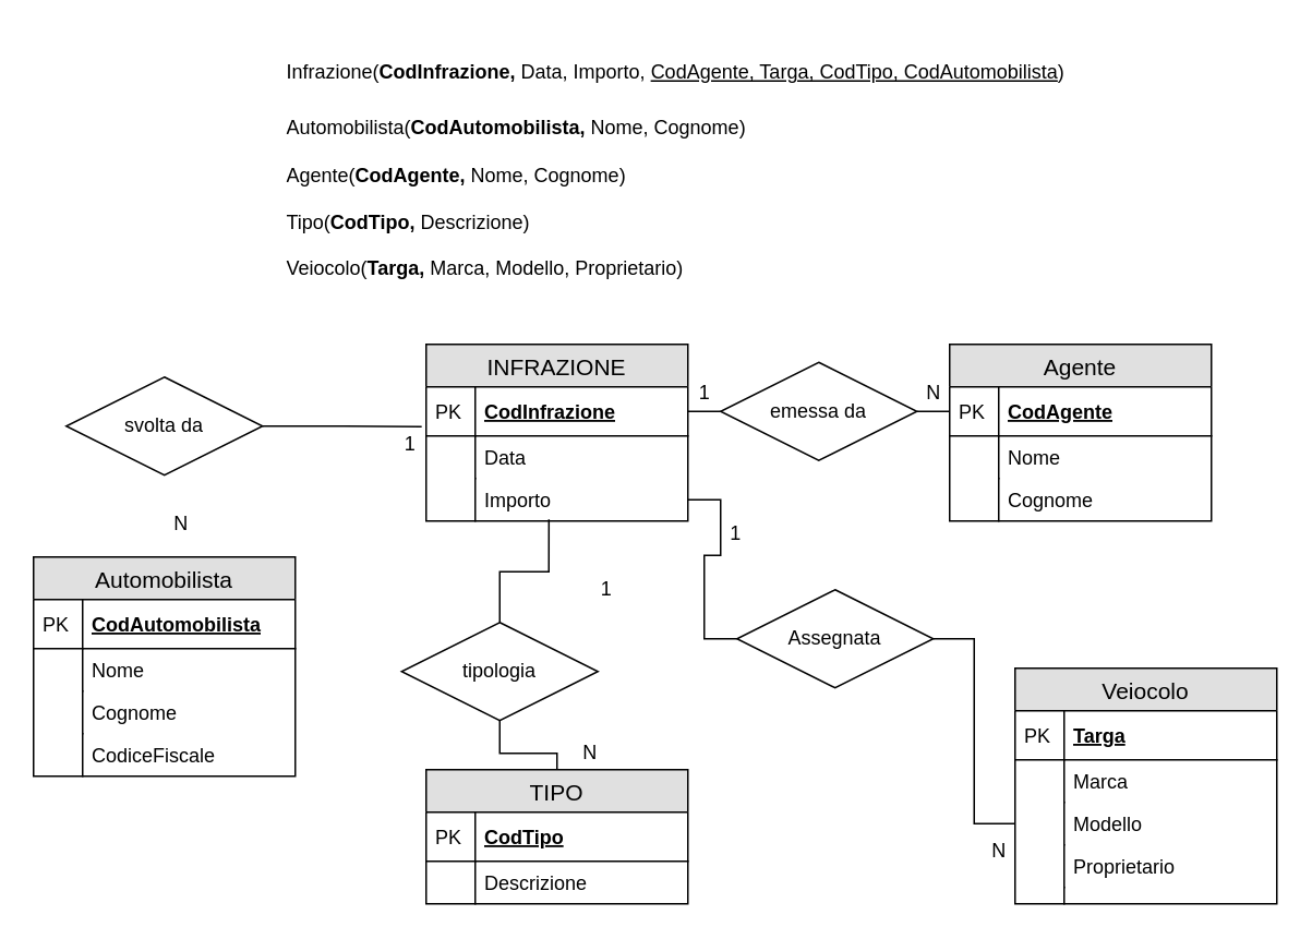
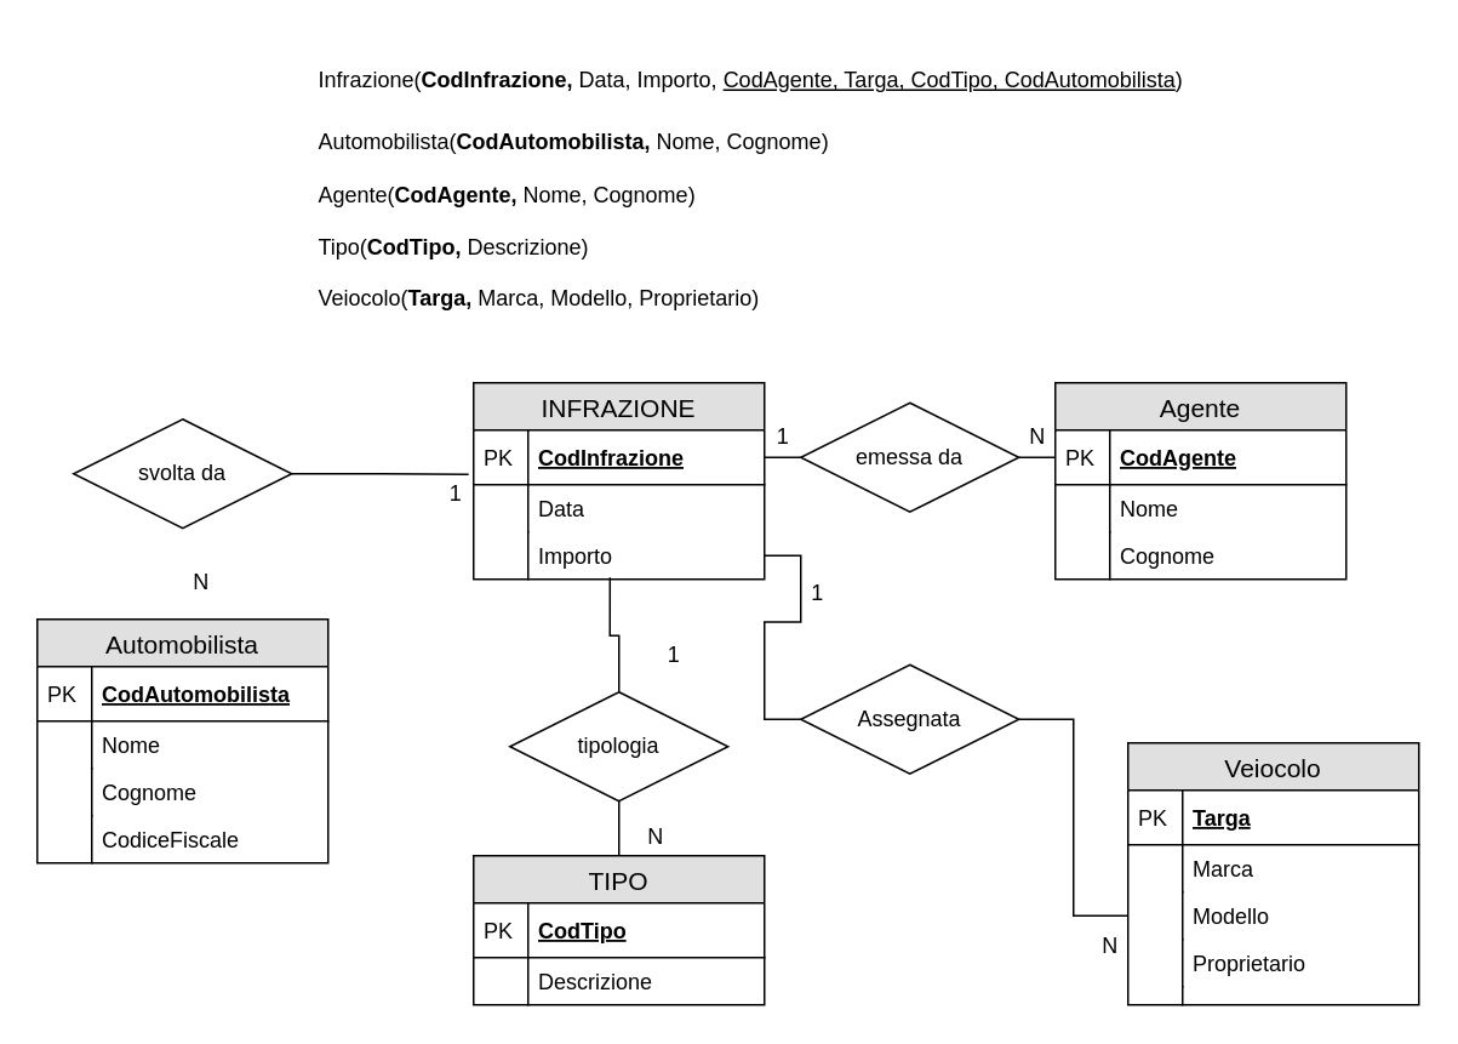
  <mxCell id="0" />
  <mxCell id="1" parent="0" />
  <mxCell id="2" value="INFRAZIONE" style="swimlane;fontStyle=0;childLayout=stackLayout;horizontal=1;startSize=26;fillColor=#e0e0e0;horizontalStack=0;resizeParent=1;resizeParentMax=0;resizeLast=0;collapsible=1;marginBottom=0;swimlaneFillColor=#ffffff;align=center;fontSize=14;" vertex="1" parent="1"><mxGeometry x="260" y="210" width="160" height="108" as="geometry" /></mxCell>
  <mxCell id="3" value="CodInfrazione" style="shape=partialRectangle;top=0;left=0;right=0;bottom=1;align=left;verticalAlign=middle;fillColor=none;spacingLeft=34;spacingRight=4;overflow=hidden;rotatable=0;points=[[0,0.5],[1,0.5]];portConstraint=eastwest;dropTarget=0;fontStyle=5;fontSize=12;" vertex="1" parent="2"><mxGeometry y="26" width="160" height="30" as="geometry" /></mxCell>
  <mxCell id="4" value="PK" style="shape=partialRectangle;top=0;left=0;bottom=0;fillColor=none;align=left;verticalAlign=middle;spacingLeft=4;spacingRight=4;overflow=hidden;rotatable=0;points=[];portConstraint=eastwest;part=1;fontSize=12;" vertex="1" connectable="0" parent="3"><mxGeometry width="30" height="30" as="geometry" /></mxCell>
  <mxCell id="5" value="Data" style="shape=partialRectangle;top=0;left=0;right=0;bottom=0;align=left;verticalAlign=top;fillColor=none;spacingLeft=34;spacingRight=4;overflow=hidden;rotatable=0;points=[[0,0.5],[1,0.5]];portConstraint=eastwest;dropTarget=0;fontSize=12;" vertex="1" parent="2"><mxGeometry y="56" width="160" height="26" as="geometry" /></mxCell>
  <mxCell id="6" value="" style="shape=partialRectangle;top=0;left=0;bottom=0;fillColor=none;align=left;verticalAlign=top;spacingLeft=4;spacingRight=4;overflow=hidden;rotatable=0;points=[];portConstraint=eastwest;part=1;fontSize=12;" vertex="1" connectable="0" parent="5"><mxGeometry width="30" height="26" as="geometry" /></mxCell>
  <mxCell id="7" value="Importo" style="shape=partialRectangle;top=0;left=0;right=0;bottom=0;align=left;verticalAlign=top;fillColor=none;spacingLeft=34;spacingRight=4;overflow=hidden;rotatable=0;points=[[0,0.5],[1,0.5]];portConstraint=eastwest;dropTarget=0;fontSize=12;" vertex="1" parent="2"><mxGeometry y="82" width="160" height="26" as="geometry" /></mxCell>
  <mxCell id="8" value="" style="shape=partialRectangle;top=0;left=0;bottom=0;fillColor=none;align=left;verticalAlign=top;spacingLeft=4;spacingRight=4;overflow=hidden;rotatable=0;points=[];portConstraint=eastwest;part=1;fontSize=12;" vertex="1" connectable="0" parent="7"><mxGeometry width="30" height="26" as="geometry" /></mxCell>
  <mxCell id="9" value="TIPO" style="swimlane;fontStyle=0;childLayout=stackLayout;horizontal=1;startSize=26;fillColor=#e0e0e0;horizontalStack=0;resizeParent=1;resizeParentMax=0;resizeLast=0;collapsible=1;marginBottom=0;swimlaneFillColor=#ffffff;align=center;fontSize=14;" vertex="1" parent="1"><mxGeometry x="260" y="470" width="160" height="82" as="geometry" /></mxCell>
  <mxCell id="10" value="CodTipo" style="shape=partialRectangle;top=0;left=0;right=0;bottom=1;align=left;verticalAlign=middle;fillColor=none;spacingLeft=34;spacingRight=4;overflow=hidden;rotatable=0;points=[[0,0.5],[1,0.5]];portConstraint=eastwest;dropTarget=0;fontStyle=5;fontSize=12;" vertex="1" parent="9"><mxGeometry y="26" width="160" height="30" as="geometry" /></mxCell>
  <mxCell id="11" value="PK" style="shape=partialRectangle;top=0;left=0;bottom=0;fillColor=none;align=left;verticalAlign=middle;spacingLeft=4;spacingRight=4;overflow=hidden;rotatable=0;points=[];portConstraint=eastwest;part=1;fontSize=12;" vertex="1" connectable="0" parent="10"><mxGeometry width="30" height="30" as="geometry" /></mxCell>
  <mxCell id="12" value="Descrizione" style="shape=partialRectangle;top=0;left=0;right=0;bottom=0;align=left;verticalAlign=top;fillColor=none;spacingLeft=34;spacingRight=4;overflow=hidden;rotatable=0;points=[[0,0.5],[1,0.5]];portConstraint=eastwest;dropTarget=0;fontSize=12;" vertex="1" parent="9"><mxGeometry y="56" width="160" height="26" as="geometry" /></mxCell>
  <mxCell id="13" value="" style="shape=partialRectangle;top=0;left=0;bottom=0;fillColor=none;align=left;verticalAlign=top;spacingLeft=4;spacingRight=4;overflow=hidden;rotatable=0;points=[];portConstraint=eastwest;part=1;fontSize=12;" vertex="1" connectable="0" parent="12"><mxGeometry width="30" height="26" as="geometry" /></mxCell>
  <mxCell id="14" style="edgeStyle=orthogonalEdgeStyle;rounded=0;orthogonalLoop=1;jettySize=auto;html=1;exitX=0.5;exitY=1;exitDx=0;exitDy=0;endArrow=none;endFill=0;" edge="1" parent="1" source="16" target="9"><mxGeometry relative="1" as="geometry" /></mxCell>
  <mxCell id="15" style="edgeStyle=orthogonalEdgeStyle;rounded=0;orthogonalLoop=1;jettySize=auto;html=1;exitX=0.5;exitY=0;exitDx=0;exitDy=0;entryX=0.469;entryY=0.962;entryDx=0;entryDy=0;entryPerimeter=0;endArrow=none;endFill=0;" edge="1" parent="1" source="16" target="7"><mxGeometry relative="1" as="geometry"><mxPoint x="340.96" y="346.99" as="targetPoint" /></mxGeometry></mxCell>
- <mxCell id="16" value="tipologia" style="shape=rhombus;perimeter=rhombusPerimeter;whiteSpace=wrap;html=1;align=center;" vertex="1" parent="1"><mxGeometry x="245" y="380" width="120" height="60" as="geometry" /></mxCell>
+ <mxCell id="16" value="tipologia" style="shape=rhombus;perimeter=rhombusPerimeter;whiteSpace=wrap;html=1;align=center;" vertex="1" parent="1"><mxGeometry x="280" y="380" width="120" height="60" as="geometry" /></mxCell>
  <mxCell id="17" value="1" style="text;html=1;align=center;verticalAlign=middle;resizable=0;points=[];autosize=1;" vertex="1" parent="1"><mxGeometry x="360" y="350" width="20" height="20" as="geometry" /></mxCell>
  <mxCell id="18" value="N" style="text;html=1;align=center;verticalAlign=middle;resizable=0;points=[];autosize=1;" vertex="1" parent="1"><mxGeometry x="350" y="450" width="20" height="20" as="geometry" /></mxCell>
  <mxCell id="19" value="Agente" style="swimlane;fontStyle=0;childLayout=stackLayout;horizontal=1;startSize=26;fillColor=#e0e0e0;horizontalStack=0;resizeParent=1;resizeParentMax=0;resizeLast=0;collapsible=1;marginBottom=0;swimlaneFillColor=#ffffff;align=center;fontSize=14;" vertex="1" parent="1"><mxGeometry x="580" y="210" width="160" height="108" as="geometry" /></mxCell>
  <mxCell id="20" value="CodAgente" style="shape=partialRectangle;top=0;left=0;right=0;bottom=1;align=left;verticalAlign=middle;fillColor=none;spacingLeft=34;spacingRight=4;overflow=hidden;rotatable=0;points=[[0,0.5],[1,0.5]];portConstraint=eastwest;dropTarget=0;fontStyle=5;fontSize=12;" vertex="1" parent="19"><mxGeometry y="26" width="160" height="30" as="geometry" /></mxCell>
  <mxCell id="21" value="PK" style="shape=partialRectangle;top=0;left=0;bottom=0;fillColor=none;align=left;verticalAlign=middle;spacingLeft=4;spacingRight=4;overflow=hidden;rotatable=0;points=[];portConstraint=eastwest;part=1;fontSize=12;" vertex="1" connectable="0" parent="20"><mxGeometry width="30" height="30" as="geometry" /></mxCell>
  <mxCell id="22" value="Nome" style="shape=partialRectangle;top=0;left=0;right=0;bottom=0;align=left;verticalAlign=top;fillColor=none;spacingLeft=34;spacingRight=4;overflow=hidden;rotatable=0;points=[[0,0.5],[1,0.5]];portConstraint=eastwest;dropTarget=0;fontSize=12;" vertex="1" parent="19"><mxGeometry y="56" width="160" height="26" as="geometry" /></mxCell>
  <mxCell id="23" value="" style="shape=partialRectangle;top=0;left=0;bottom=0;fillColor=none;align=left;verticalAlign=top;spacingLeft=4;spacingRight=4;overflow=hidden;rotatable=0;points=[];portConstraint=eastwest;part=1;fontSize=12;" vertex="1" connectable="0" parent="22"><mxGeometry width="30" height="26" as="geometry" /></mxCell>
  <mxCell id="24" value="Cognome" style="shape=partialRectangle;top=0;left=0;right=0;bottom=0;align=left;verticalAlign=top;fillColor=none;spacingLeft=34;spacingRight=4;overflow=hidden;rotatable=0;points=[[0,0.5],[1,0.5]];portConstraint=eastwest;dropTarget=0;fontSize=12;" vertex="1" parent="19"><mxGeometry y="82" width="160" height="26" as="geometry" /></mxCell>
  <mxCell id="25" value="" style="shape=partialRectangle;top=0;left=0;bottom=0;fillColor=none;align=left;verticalAlign=top;spacingLeft=4;spacingRight=4;overflow=hidden;rotatable=0;points=[];portConstraint=eastwest;part=1;fontSize=12;" vertex="1" connectable="0" parent="24"><mxGeometry width="30" height="26" as="geometry" /></mxCell>
  <mxCell id="26" style="edgeStyle=orthogonalEdgeStyle;rounded=0;orthogonalLoop=1;jettySize=auto;html=1;exitX=1;exitY=0.5;exitDx=0;exitDy=0;entryX=0;entryY=0.5;entryDx=0;entryDy=0;endArrow=none;endFill=0;" edge="1" parent="1" source="27" target="20"><mxGeometry relative="1" as="geometry" /></mxCell>
  <mxCell id="27" value="emessa da" style="shape=rhombus;perimeter=rhombusPerimeter;whiteSpace=wrap;html=1;align=center;" vertex="1" parent="1"><mxGeometry x="440" y="221" width="120" height="60" as="geometry" /></mxCell>
  <mxCell id="28" style="edgeStyle=orthogonalEdgeStyle;rounded=0;orthogonalLoop=1;jettySize=auto;html=1;exitX=1;exitY=0.5;exitDx=0;exitDy=0;entryX=0;entryY=0.5;entryDx=0;entryDy=0;endArrow=none;endFill=0;" edge="1" parent="1" source="3" target="27"><mxGeometry relative="1" as="geometry" /></mxCell>
  <mxCell id="29" value="1" style="text;html=1;align=center;verticalAlign=middle;resizable=0;points=[];autosize=1;" vertex="1" parent="1"><mxGeometry x="420" y="230" width="20" height="20" as="geometry" /></mxCell>
  <mxCell id="30" value="N" style="text;html=1;align=center;verticalAlign=middle;resizable=0;points=[];autosize=1;" vertex="1" parent="1"><mxGeometry x="560" y="230" width="20" height="20" as="geometry" /></mxCell>
  <mxCell id="31" value="Veiocolo" style="swimlane;fontStyle=0;childLayout=stackLayout;horizontal=1;startSize=26;fillColor=#e0e0e0;horizontalStack=0;resizeParent=1;resizeParentMax=0;resizeLast=0;collapsible=1;marginBottom=0;swimlaneFillColor=#ffffff;align=center;fontSize=14;" vertex="1" parent="1"><mxGeometry x="620" y="408" width="160" height="144" as="geometry" /></mxCell>
  <mxCell id="32" value="Targa" style="shape=partialRectangle;top=0;left=0;right=0;bottom=1;align=left;verticalAlign=middle;fillColor=none;spacingLeft=34;spacingRight=4;overflow=hidden;rotatable=0;points=[[0,0.5],[1,0.5]];portConstraint=eastwest;dropTarget=0;fontStyle=5;fontSize=12;" vertex="1" parent="31"><mxGeometry y="26" width="160" height="30" as="geometry" /></mxCell>
  <mxCell id="33" value="PK" style="shape=partialRectangle;top=0;left=0;bottom=0;fillColor=none;align=left;verticalAlign=middle;spacingLeft=4;spacingRight=4;overflow=hidden;rotatable=0;points=[];portConstraint=eastwest;part=1;fontSize=12;" vertex="1" connectable="0" parent="32"><mxGeometry width="30" height="30" as="geometry" /></mxCell>
  <mxCell id="34" value="Marca" style="shape=partialRectangle;top=0;left=0;right=0;bottom=0;align=left;verticalAlign=top;fillColor=none;spacingLeft=34;spacingRight=4;overflow=hidden;rotatable=0;points=[[0,0.5],[1,0.5]];portConstraint=eastwest;dropTarget=0;fontSize=12;" vertex="1" parent="31"><mxGeometry y="56" width="160" height="26" as="geometry" /></mxCell>
  <mxCell id="35" value="" style="shape=partialRectangle;top=0;left=0;bottom=0;fillColor=none;align=left;verticalAlign=top;spacingLeft=4;spacingRight=4;overflow=hidden;rotatable=0;points=[];portConstraint=eastwest;part=1;fontSize=12;" vertex="1" connectable="0" parent="34"><mxGeometry width="30" height="26" as="geometry" /></mxCell>
  <mxCell id="36" value="Modello" style="shape=partialRectangle;top=0;left=0;right=0;bottom=0;align=left;verticalAlign=top;fillColor=none;spacingLeft=34;spacingRight=4;overflow=hidden;rotatable=0;points=[[0,0.5],[1,0.5]];portConstraint=eastwest;dropTarget=0;fontSize=12;" vertex="1" parent="31"><mxGeometry y="82" width="160" height="26" as="geometry" /></mxCell>
  <mxCell id="37" value="" style="shape=partialRectangle;top=0;left=0;bottom=0;fillColor=none;align=left;verticalAlign=top;spacingLeft=4;spacingRight=4;overflow=hidden;rotatable=0;points=[];portConstraint=eastwest;part=1;fontSize=12;" vertex="1" connectable="0" parent="36"><mxGeometry width="30" height="26" as="geometry" /></mxCell>
  <mxCell id="38" value="Proprietario" style="shape=partialRectangle;top=0;left=0;right=0;bottom=0;align=left;verticalAlign=top;fillColor=none;spacingLeft=34;spacingRight=4;overflow=hidden;rotatable=0;points=[[0,0.5],[1,0.5]];portConstraint=eastwest;dropTarget=0;fontSize=12;" vertex="1" parent="31"><mxGeometry y="108" width="160" height="26" as="geometry" /></mxCell>
  <mxCell id="39" value="" style="shape=partialRectangle;top=0;left=0;bottom=0;fillColor=none;align=left;verticalAlign=top;spacingLeft=4;spacingRight=4;overflow=hidden;rotatable=0;points=[];portConstraint=eastwest;part=1;fontSize=12;" vertex="1" connectable="0" parent="38"><mxGeometry width="30" height="26" as="geometry" /></mxCell>
  <mxCell id="40" value="" style="shape=partialRectangle;top=0;left=0;right=0;bottom=0;align=left;verticalAlign=top;fillColor=none;spacingLeft=34;spacingRight=4;overflow=hidden;rotatable=0;points=[[0,0.5],[1,0.5]];portConstraint=eastwest;dropTarget=0;fontSize=12;" vertex="1" parent="31"><mxGeometry y="134" width="160" height="10" as="geometry" /></mxCell>
  <mxCell id="41" value="" style="shape=partialRectangle;top=0;left=0;bottom=0;fillColor=none;align=left;verticalAlign=top;spacingLeft=4;spacingRight=4;overflow=hidden;rotatable=0;points=[];portConstraint=eastwest;part=1;fontSize=12;" vertex="1" connectable="0" parent="40"><mxGeometry width="30" height="10" as="geometry" /></mxCell>
  <mxCell id="42" style="edgeStyle=orthogonalEdgeStyle;rounded=0;orthogonalLoop=1;jettySize=auto;html=1;exitX=1;exitY=0.5;exitDx=0;exitDy=0;entryX=0;entryY=0.5;entryDx=0;entryDy=0;endArrow=none;endFill=0;" edge="1" parent="1" source="43" target="36"><mxGeometry relative="1" as="geometry" /></mxCell>
- <mxCell id="43" value="Assegnata" style="shape=rhombus;perimeter=rhombusPerimeter;whiteSpace=wrap;html=1;align=center;" vertex="1" parent="1"><mxGeometry x="450" y="360" width="120" height="60" as="geometry" /></mxCell>
+ <mxCell id="43" value="Assegnata" style="shape=rhombus;perimeter=rhombusPerimeter;whiteSpace=wrap;html=1;align=center;" vertex="1" parent="1"><mxGeometry x="440" y="365" width="120" height="60" as="geometry" /></mxCell>
  <mxCell id="44" style="edgeStyle=orthogonalEdgeStyle;rounded=0;orthogonalLoop=1;jettySize=auto;html=1;exitX=1;exitY=0.5;exitDx=0;exitDy=0;entryX=0;entryY=0.5;entryDx=0;entryDy=0;endArrow=none;endFill=0;" edge="1" parent="1" source="7" target="43"><mxGeometry relative="1" as="geometry" /></mxCell>
  <mxCell id="45" value="Automobilista" style="swimlane;fontStyle=0;childLayout=stackLayout;horizontal=1;startSize=26;fillColor=#e0e0e0;horizontalStack=0;resizeParent=1;resizeParentMax=0;resizeLast=0;collapsible=1;marginBottom=0;swimlaneFillColor=#ffffff;align=center;fontSize=14;" vertex="1" parent="1"><mxGeometry x="20" y="340" width="160" height="134" as="geometry" /></mxCell>
  <mxCell id="46" value="CodAutomobilista" style="shape=partialRectangle;top=0;left=0;right=0;bottom=1;align=left;verticalAlign=middle;fillColor=none;spacingLeft=34;spacingRight=4;overflow=hidden;rotatable=0;points=[[0,0.5],[1,0.5]];portConstraint=eastwest;dropTarget=0;fontStyle=5;fontSize=12;" vertex="1" parent="45"><mxGeometry y="26" width="160" height="30" as="geometry" /></mxCell>
  <mxCell id="47" value="PK" style="shape=partialRectangle;top=0;left=0;bottom=0;fillColor=none;align=left;verticalAlign=middle;spacingLeft=4;spacingRight=4;overflow=hidden;rotatable=0;points=[];portConstraint=eastwest;part=1;fontSize=12;" vertex="1" connectable="0" parent="46"><mxGeometry width="30" height="30" as="geometry" /></mxCell>
  <mxCell id="48" value="Nome" style="shape=partialRectangle;top=0;left=0;right=0;bottom=0;align=left;verticalAlign=top;fillColor=none;spacingLeft=34;spacingRight=4;overflow=hidden;rotatable=0;points=[[0,0.5],[1,0.5]];portConstraint=eastwest;dropTarget=0;fontSize=12;" vertex="1" parent="45"><mxGeometry y="56" width="160" height="26" as="geometry" /></mxCell>
  <mxCell id="49" value="" style="shape=partialRectangle;top=0;left=0;bottom=0;fillColor=none;align=left;verticalAlign=top;spacingLeft=4;spacingRight=4;overflow=hidden;rotatable=0;points=[];portConstraint=eastwest;part=1;fontSize=12;" vertex="1" connectable="0" parent="48"><mxGeometry width="30" height="26" as="geometry" /></mxCell>
  <mxCell id="50" value="Cognome" style="shape=partialRectangle;top=0;left=0;right=0;bottom=0;align=left;verticalAlign=top;fillColor=none;spacingLeft=34;spacingRight=4;overflow=hidden;rotatable=0;points=[[0,0.5],[1,0.5]];portConstraint=eastwest;dropTarget=0;fontSize=12;" vertex="1" parent="45"><mxGeometry y="82" width="160" height="26" as="geometry" /></mxCell>
  <mxCell id="51" value="" style="shape=partialRectangle;top=0;left=0;bottom=0;fillColor=none;align=left;verticalAlign=top;spacingLeft=4;spacingRight=4;overflow=hidden;rotatable=0;points=[];portConstraint=eastwest;part=1;fontSize=12;" vertex="1" connectable="0" parent="50"><mxGeometry width="30" height="26" as="geometry" /></mxCell>
  <mxCell id="52" value="CodiceFiscale" style="shape=partialRectangle;top=0;left=0;right=0;bottom=0;align=left;verticalAlign=top;fillColor=none;spacingLeft=34;spacingRight=4;overflow=hidden;rotatable=0;points=[[0,0.5],[1,0.5]];portConstraint=eastwest;dropTarget=0;fontSize=12;" vertex="1" parent="45"><mxGeometry y="108" width="160" height="26" as="geometry" /></mxCell>
  <mxCell id="53" value="" style="shape=partialRectangle;top=0;left=0;bottom=0;fillColor=none;align=left;verticalAlign=top;spacingLeft=4;spacingRight=4;overflow=hidden;rotatable=0;points=[];portConstraint=eastwest;part=1;fontSize=12;" vertex="1" connectable="0" parent="52"><mxGeometry width="30" height="26" as="geometry" /></mxCell>
  <mxCell id="54" style="edgeStyle=orthogonalEdgeStyle;rounded=0;orthogonalLoop=1;jettySize=auto;html=1;exitX=1;exitY=0.5;exitDx=0;exitDy=0;entryX=-0.017;entryY=-0.22;entryDx=0;entryDy=0;entryPerimeter=0;endArrow=none;endFill=0;" edge="1" parent="1" source="55" target="5"><mxGeometry relative="1" as="geometry" /></mxCell>
  <mxCell id="55" value="svolta da" style="shape=rhombus;perimeter=rhombusPerimeter;whiteSpace=wrap;html=1;align=center;" vertex="1" parent="1"><mxGeometry x="40" y="230" width="120" height="60" as="geometry" /></mxCell>
  <mxCell id="56" value="1" style="text;html=1;align=center;verticalAlign=middle;resizable=0;points=[];autosize=1;" vertex="1" parent="1"><mxGeometry x="439" y="316" width="20" height="20" as="geometry" /></mxCell>
  <mxCell id="57" value="N" style="text;html=1;align=center;verticalAlign=middle;resizable=0;points=[];autosize=1;" vertex="1" parent="1"><mxGeometry x="600" y="510" width="20" height="20" as="geometry" /></mxCell>
  <mxCell id="58" value="1" style="text;html=1;align=center;verticalAlign=middle;resizable=0;points=[];autosize=1;" vertex="1" parent="1"><mxGeometry x="240" y="261" width="20" height="20" as="geometry" /></mxCell>
  <mxCell id="59" value="N" style="text;html=1;align=center;verticalAlign=middle;resizable=0;points=[];autosize=1;" vertex="1" parent="1"><mxGeometry x="100" y="310" width="20" height="20" as="geometry" /></mxCell>
  <mxCell id="60" value="&lt;h1&gt;&lt;span style=&quot;font-size: 12px ; font-weight: normal&quot;&gt;Infrazione(&lt;/span&gt;&lt;span style=&quot;font-size: 12px&quot;&gt;CodInfrazione, &lt;span style=&quot;font-weight: normal&quot;&gt;Data, Importo, &lt;u&gt;CodAgente, Targa, CodTipo, CodAutomobilista&lt;/u&gt;&lt;/span&gt;&lt;/span&gt;&lt;span style=&quot;font-size: 12px ; font-weight: normal&quot;&gt;)&lt;/span&gt;&lt;br&gt;&lt;/h1&gt;&lt;div&gt;&lt;span style=&quot;font-size: 12px ; font-weight: normal&quot;&gt;Automobilista(&lt;/span&gt;&lt;span style=&quot;font-size: 12px&quot;&gt;&lt;b&gt;CodAutomobilista, &lt;/b&gt;Nome, Cognome&lt;/span&gt;&lt;span style=&quot;font-size: 12px ; font-weight: normal&quot;&gt;)&lt;/span&gt;&lt;/div&gt;&lt;div&gt;&lt;span style=&quot;font-size: 12px ; font-weight: normal&quot;&gt;&lt;br&gt;&lt;/span&gt;&lt;/div&gt;&lt;div&gt;&lt;span style=&quot;font-size: 12px ; font-weight: normal&quot;&gt;Agente(&lt;/span&gt;&lt;span style=&quot;font-size: 12px&quot;&gt;&lt;b&gt;CodAgente, &lt;/b&gt;Nome, Cognome&lt;/span&gt;&lt;span style=&quot;font-size: 12px ; font-weight: normal&quot;&gt;)&lt;/span&gt;&lt;/div&gt;&lt;div&gt;&lt;span style=&quot;font-size: 12px ; font-weight: normal&quot;&gt;&lt;br&gt;&lt;/span&gt;&lt;/div&gt;&lt;div&gt;Tipo(&lt;b&gt;CodTipo, &lt;/b&gt;Descrizione)&lt;br&gt;&lt;/div&gt;&lt;div&gt;&lt;br&gt;&lt;/div&gt;&lt;div&gt;Veiocolo(&lt;b&gt;Targa, &lt;/b&gt;Marca, Modello, Proprietario)&lt;/div&gt;" style="text;html=1;strokeColor=none;fillColor=none;spacing=5;spacingTop=-20;whiteSpace=wrap;overflow=hidden;rounded=0;" vertex="1" parent="1"><mxGeometry x="170" y="20" width="540" height="170" as="geometry" /></mxCell>
